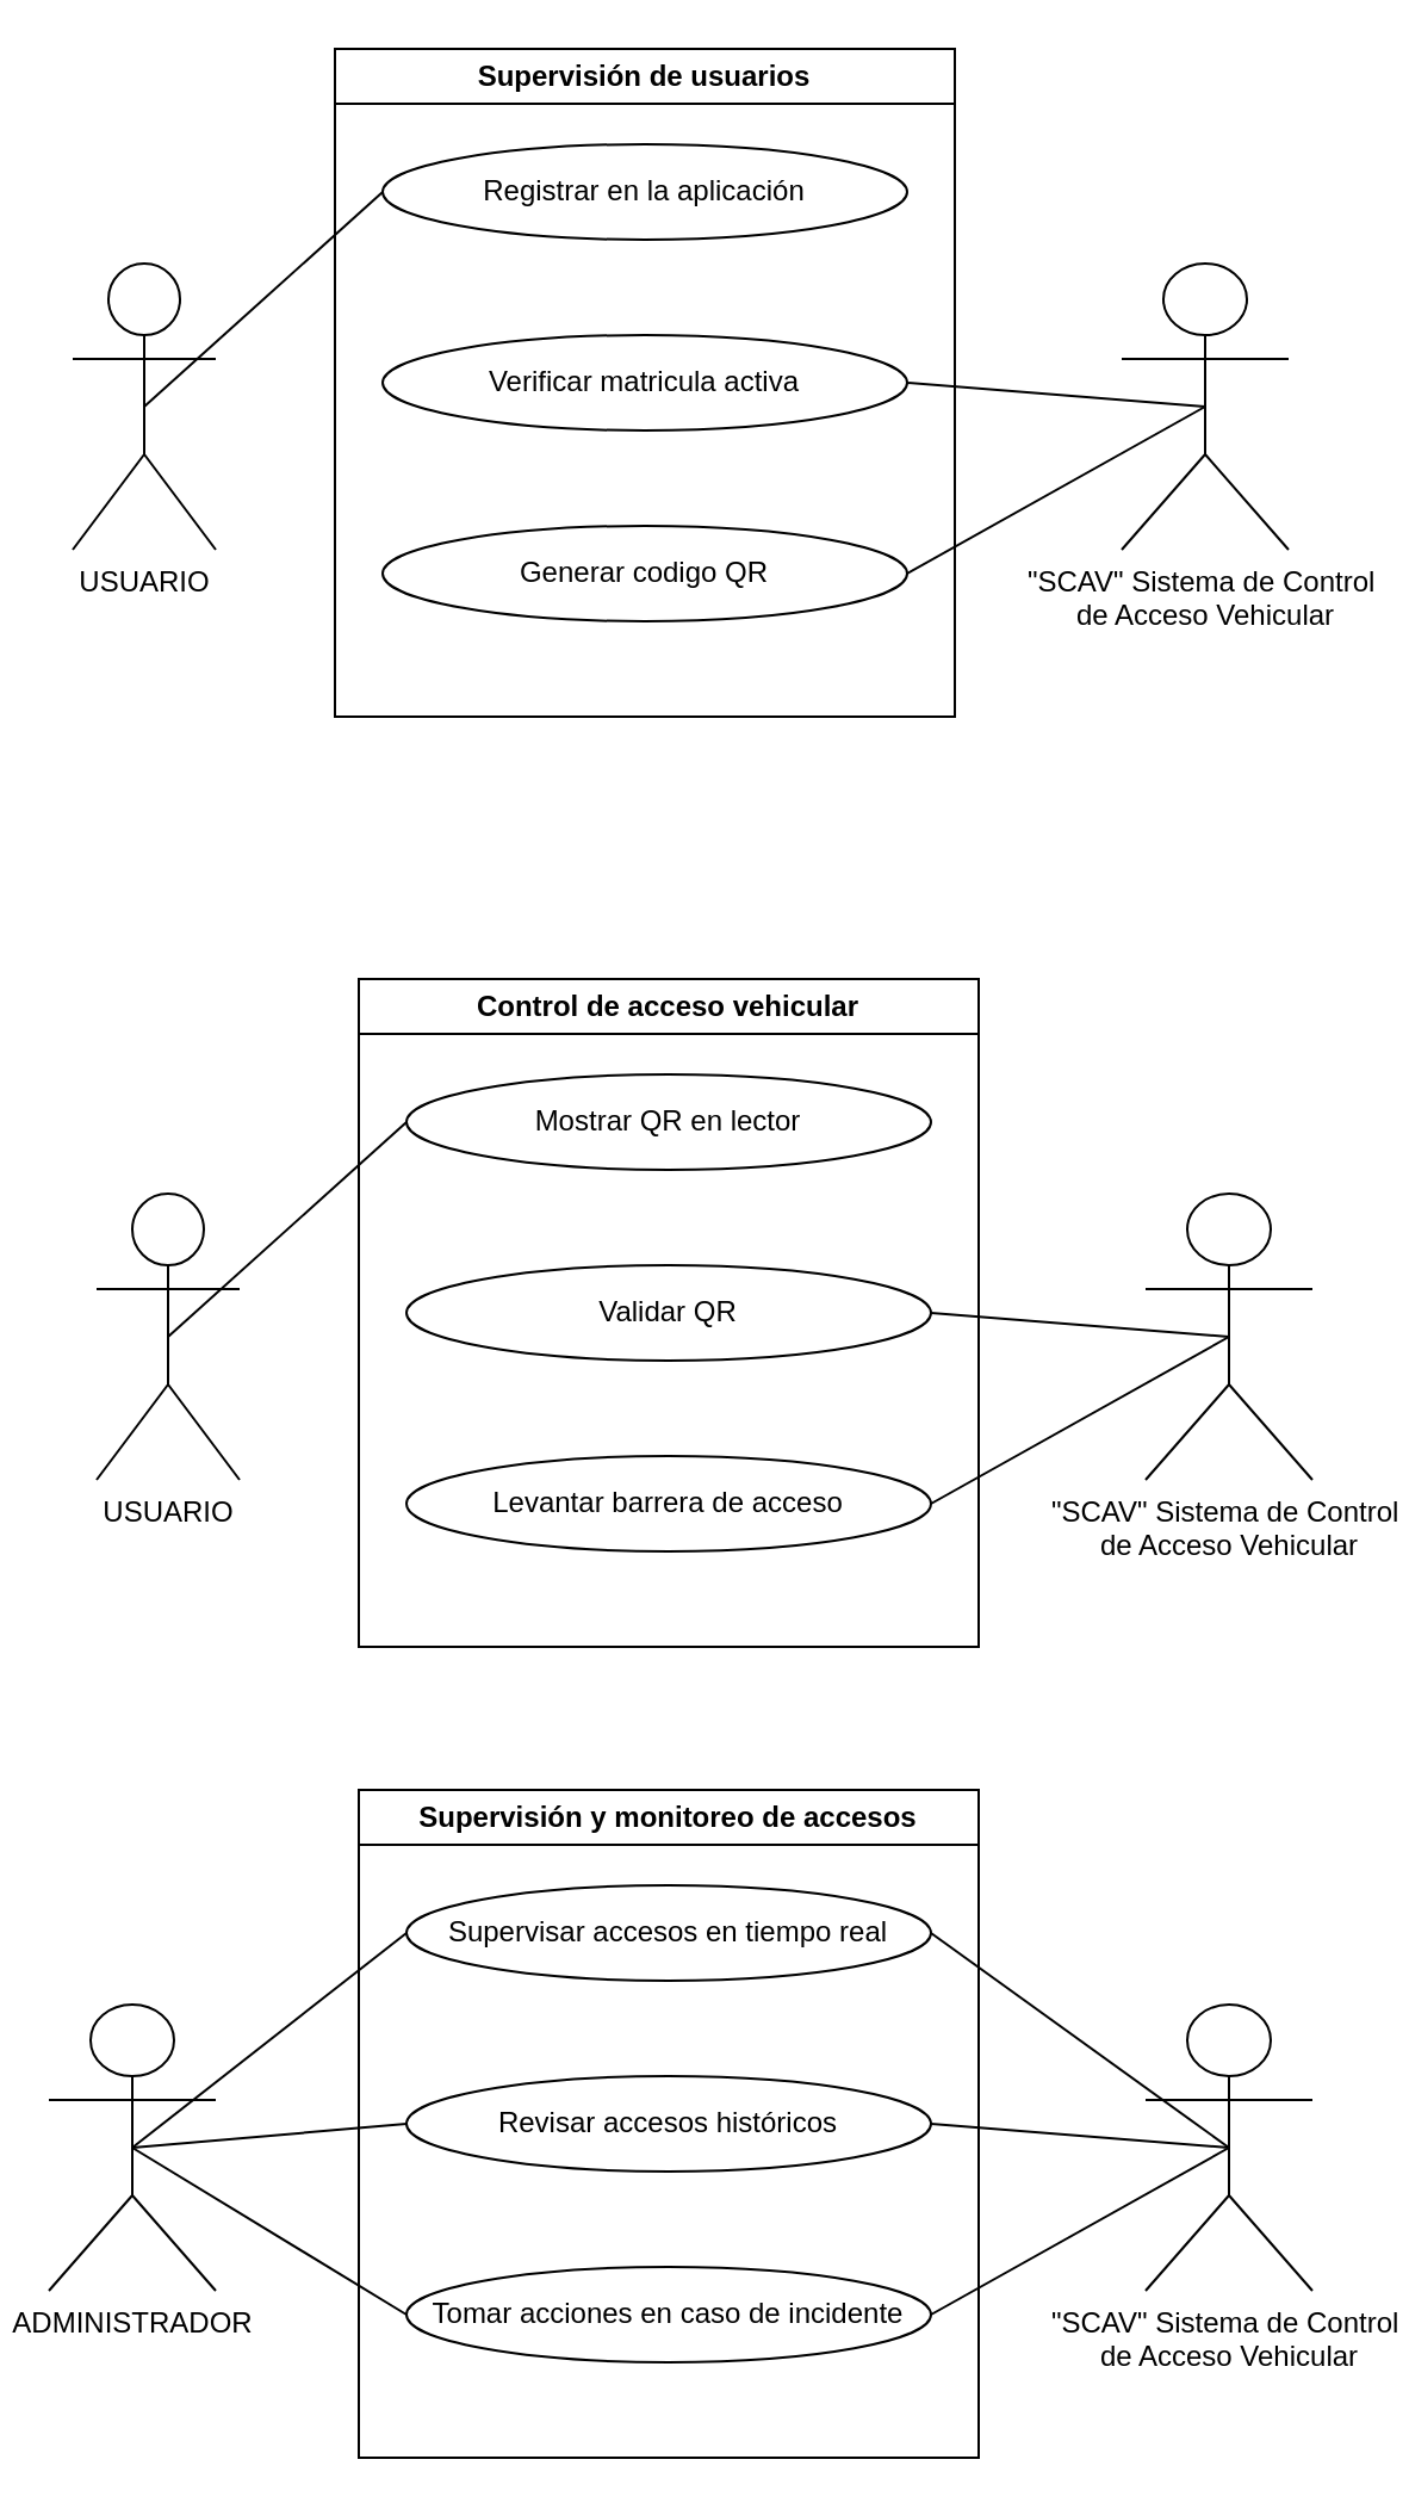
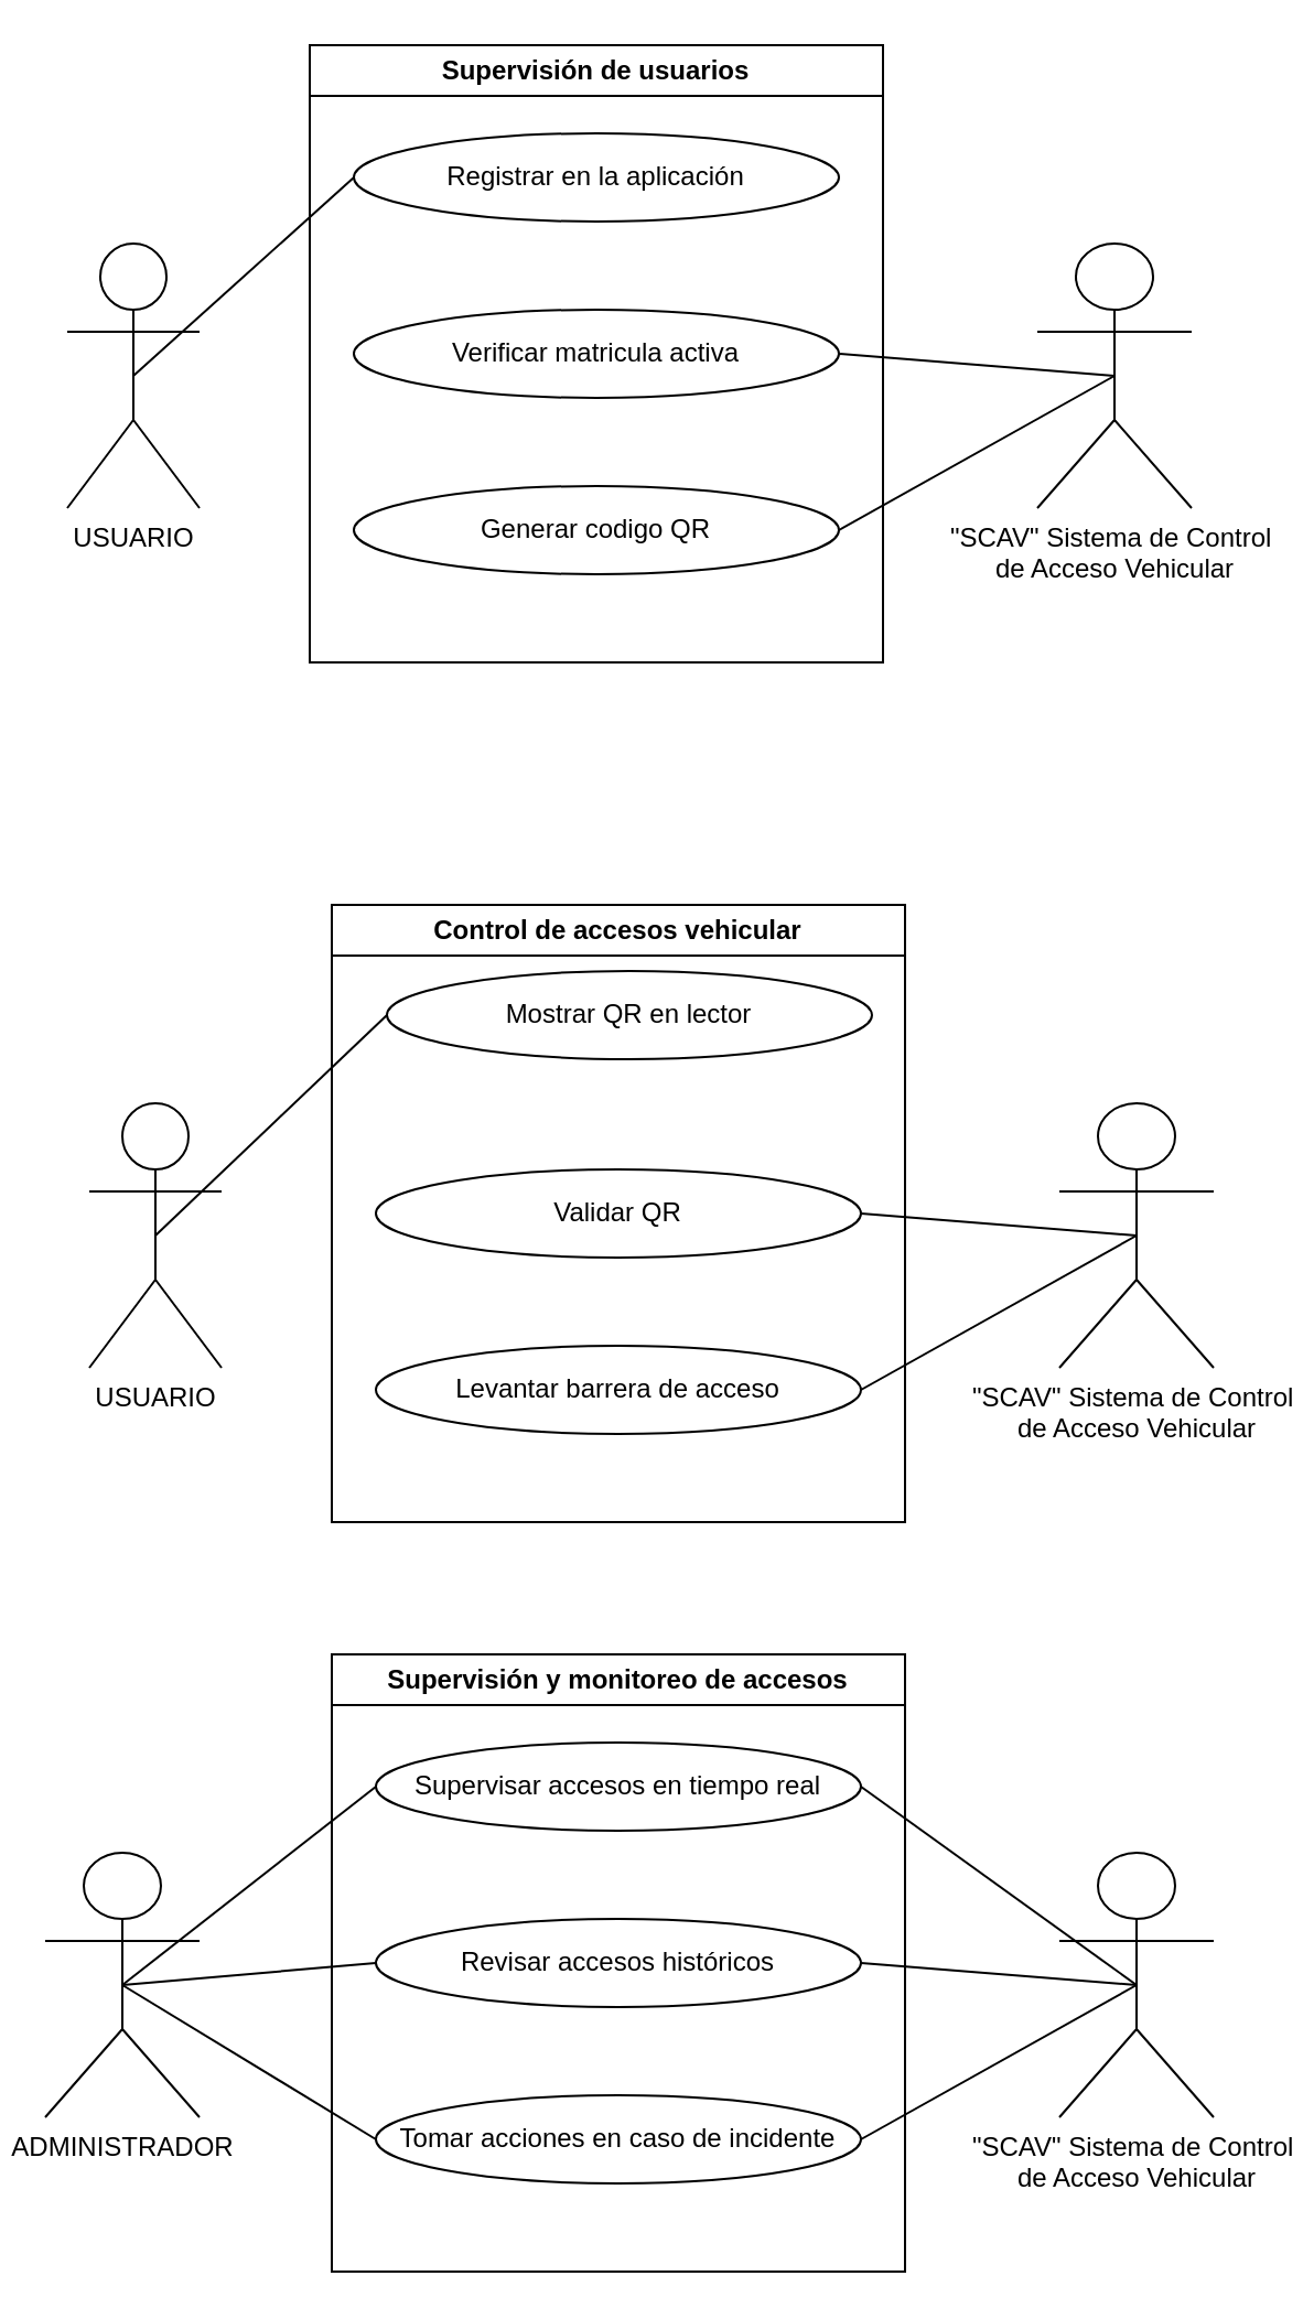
  <mxCell id="0" />
  <mxCell id="1" parent="0" />
  <mxCell id="2" value="USUARIO" style="shape=umlActor;verticalLabelPosition=bottom;verticalAlign=top;html=1;outlineConnect=0;" vertex="1" parent="1"><mxGeometry x="30" y="110" width="60" height="120" as="geometry" /></mxCell>
  <mxCell id="3" value="&quot;SCAV&quot; Sistema de Control&amp;nbsp;&lt;div&gt;de Acceso Vehicular&lt;/div&gt;" style="shape=umlActor;verticalLabelPosition=bottom;verticalAlign=top;html=1;outlineConnect=0;" vertex="1" parent="1"><mxGeometry x="470" y="110" width="70" height="120" as="geometry" /></mxCell>
  <mxCell id="4" value="Supervisión de usuarios" style="swimlane;whiteSpace=wrap;html=1;" vertex="1" parent="1"><mxGeometry x="140" y="20" width="260" height="280" as="geometry" /></mxCell>
  <mxCell id="5" value="Registrar en la aplicación" style="ellipse;whiteSpace=wrap;html=1;" vertex="1" parent="4"><mxGeometry x="20" y="40" width="220" height="40" as="geometry" /></mxCell>
  <mxCell id="6" value="Verificar matricula activa" style="ellipse;whiteSpace=wrap;html=1;" vertex="1" parent="4"><mxGeometry x="20" y="120" width="220" height="40" as="geometry" /></mxCell>
  <mxCell id="7" value="Generar codigo QR" style="ellipse;whiteSpace=wrap;html=1;" vertex="1" parent="4"><mxGeometry x="20" y="200" width="220" height="40" as="geometry" /></mxCell>
  <mxCell id="8" value="ADMINISTRADOR" style="shape=umlActor;verticalLabelPosition=bottom;verticalAlign=top;html=1;outlineConnect=0;" vertex="1" parent="1"><mxGeometry x="20" y="840" width="70" height="120" as="geometry" /></mxCell>
  <mxCell id="9" value="" style="endArrow=none;html=1;rounded=0;entryX=0;entryY=0.5;entryDx=0;entryDy=0;exitX=0.5;exitY=0.5;exitDx=0;exitDy=0;exitPerimeter=0;" edge="1" parent="1" source="2" target="5"><mxGeometry width="50" height="50" relative="1" as="geometry"><mxPoint x="160" y="170" as="sourcePoint" /><mxPoint x="210" y="120" as="targetPoint" /></mxGeometry></mxCell>
  <mxCell id="10" value="" style="endArrow=none;html=1;rounded=0;entryX=0.5;entryY=0.5;entryDx=0;entryDy=0;exitX=1;exitY=0.5;exitDx=0;exitDy=0;entryPerimeter=0;" edge="1" parent="1" source="6" target="3"><mxGeometry width="50" height="50" relative="1" as="geometry"><mxPoint x="380" y="155" as="sourcePoint" /><mxPoint x="505" y="185" as="targetPoint" /></mxGeometry></mxCell>
  <mxCell id="11" value="" style="endArrow=none;html=1;rounded=0;entryX=0.5;entryY=0.5;entryDx=0;entryDy=0;exitX=1;exitY=0.5;exitDx=0;exitDy=0;entryPerimeter=0;" edge="1" parent="1" source="7" target="3"><mxGeometry width="50" height="50" relative="1" as="geometry"><mxPoint x="380" y="230" as="sourcePoint" /><mxPoint x="505" y="240" as="targetPoint" /></mxGeometry></mxCell>
  <mxCell id="12" value="USUARIO" style="shape=umlActor;verticalLabelPosition=bottom;verticalAlign=top;html=1;outlineConnect=0;" vertex="1" parent="1"><mxGeometry x="40" y="500" width="60" height="120" as="geometry" /></mxCell>
  <mxCell id="13" value="&quot;SCAV&quot; Sistema de Control&amp;nbsp;&lt;div&gt;de Acceso Vehicular&lt;/div&gt;" style="shape=umlActor;verticalLabelPosition=bottom;verticalAlign=top;html=1;outlineConnect=0;" vertex="1" parent="1"><mxGeometry x="480" y="500" width="70" height="120" as="geometry" /></mxCell>
- <mxCell id="14" value="Control de acceso vehicular" style="swimlane;whiteSpace=wrap;html=1;startSize=23;" vertex="1" parent="1"><mxGeometry x="150" y="410" width="260" height="280" as="geometry" /></mxCell>
- <mxCell id="15" value="Mostrar QR en lector" style="ellipse;whiteSpace=wrap;html=1;" vertex="1" parent="14"><mxGeometry x="20" y="40" width="220" height="40" as="geometry" /></mxCell>
+ <mxCell id="14" value="Control de accesos vehicular" style="swimlane;whiteSpace=wrap;html=1;startSize=23;" vertex="1" parent="1"><mxGeometry x="150" y="410" width="260" height="280" as="geometry" /></mxCell>
+ <mxCell id="15" value="Mostrar QR en lector" style="ellipse;whiteSpace=wrap;html=1;" vertex="1" parent="14"><mxGeometry x="25" y="30" width="220" height="40" as="geometry" /></mxCell>
  <mxCell id="16" value="Validar QR" style="ellipse;whiteSpace=wrap;html=1;" vertex="1" parent="14"><mxGeometry x="20" y="120" width="220" height="40" as="geometry" /></mxCell>
  <mxCell id="17" value="Levantar barrera de acceso" style="ellipse;whiteSpace=wrap;html=1;" vertex="1" parent="14"><mxGeometry x="20" y="200" width="220" height="40" as="geometry" /></mxCell>
  <mxCell id="18" value="" style="endArrow=none;html=1;rounded=0;entryX=0;entryY=0.5;entryDx=0;entryDy=0;exitX=0.5;exitY=0.5;exitDx=0;exitDy=0;exitPerimeter=0;" edge="1" parent="1" source="12" target="15"><mxGeometry width="50" height="50" relative="1" as="geometry"><mxPoint x="170" y="560" as="sourcePoint" /><mxPoint x="220" y="510" as="targetPoint" /></mxGeometry></mxCell>
  <mxCell id="19" value="" style="endArrow=none;html=1;rounded=0;entryX=0.5;entryY=0.5;entryDx=0;entryDy=0;exitX=1;exitY=0.5;exitDx=0;exitDy=0;entryPerimeter=0;" edge="1" parent="1" source="16" target="13"><mxGeometry width="50" height="50" relative="1" as="geometry"><mxPoint x="390" y="545" as="sourcePoint" /><mxPoint x="515" y="575" as="targetPoint" /></mxGeometry></mxCell>
  <mxCell id="20" value="" style="endArrow=none;html=1;rounded=0;entryX=0.5;entryY=0.5;entryDx=0;entryDy=0;exitX=1;exitY=0.5;exitDx=0;exitDy=0;entryPerimeter=0;" edge="1" parent="1" source="17" target="13"><mxGeometry width="50" height="50" relative="1" as="geometry"><mxPoint x="390" y="620" as="sourcePoint" /><mxPoint x="515" y="630" as="targetPoint" /></mxGeometry></mxCell>
  <mxCell id="21" value="&quot;SCAV&quot; Sistema de Control&amp;nbsp;&lt;div&gt;de Acceso Vehicular&lt;/div&gt;" style="shape=umlActor;verticalLabelPosition=bottom;verticalAlign=top;html=1;outlineConnect=0;" vertex="1" parent="1"><mxGeometry x="480" y="840" width="70" height="120" as="geometry" /></mxCell>
  <mxCell id="22" value="Supervisión y monitoreo de accesos" style="swimlane;whiteSpace=wrap;html=1;startSize=23;" vertex="1" parent="1"><mxGeometry x="150" y="750" width="260" height="280" as="geometry" /></mxCell>
  <mxCell id="23" value="Supervisar accesos en tiempo real" style="ellipse;whiteSpace=wrap;html=1;" vertex="1" parent="22"><mxGeometry x="20" y="40" width="220" height="40" as="geometry" /></mxCell>
  <mxCell id="24" value="Revisar accesos históricos" style="ellipse;whiteSpace=wrap;html=1;" vertex="1" parent="22"><mxGeometry x="20" y="120" width="220" height="40" as="geometry" /></mxCell>
  <mxCell id="25" value="Tomar acciones en caso de incidente" style="ellipse;whiteSpace=wrap;html=1;" vertex="1" parent="22"><mxGeometry x="20" y="200" width="220" height="40" as="geometry" /></mxCell>
  <mxCell id="26" value="" style="endArrow=none;html=1;rounded=0;entryX=0;entryY=0.5;entryDx=0;entryDy=0;exitX=0.5;exitY=0.5;exitDx=0;exitDy=0;exitPerimeter=0;" edge="1" parent="1" source="8" target="23"><mxGeometry width="50" height="50" relative="1" as="geometry"><mxPoint x="70" y="900" as="sourcePoint" /><mxPoint x="220" y="850" as="targetPoint" /></mxGeometry></mxCell>
  <mxCell id="27" value="" style="endArrow=none;html=1;rounded=0;entryX=0.5;entryY=0.5;entryDx=0;entryDy=0;exitX=1;exitY=0.5;exitDx=0;exitDy=0;entryPerimeter=0;" edge="1" parent="1" source="24" target="21"><mxGeometry width="50" height="50" relative="1" as="geometry"><mxPoint x="390" y="885" as="sourcePoint" /><mxPoint x="515" y="915" as="targetPoint" /></mxGeometry></mxCell>
  <mxCell id="28" value="" style="endArrow=none;html=1;rounded=0;entryX=0.5;entryY=0.5;entryDx=0;entryDy=0;exitX=1;exitY=0.5;exitDx=0;exitDy=0;entryPerimeter=0;" edge="1" parent="1" source="25" target="21"><mxGeometry width="50" height="50" relative="1" as="geometry"><mxPoint x="390" y="960" as="sourcePoint" /><mxPoint x="515" y="970" as="targetPoint" /></mxGeometry></mxCell>
  <mxCell id="29" value="" style="endArrow=none;html=1;rounded=0;entryX=0;entryY=0.5;entryDx=0;entryDy=0;exitX=0.5;exitY=0.5;exitDx=0;exitDy=0;exitPerimeter=0;" edge="1" parent="1" source="8" target="24"><mxGeometry width="50" height="50" relative="1" as="geometry"><mxPoint x="60" y="900" as="sourcePoint" /><mxPoint x="180" y="820" as="targetPoint" /></mxGeometry></mxCell>
  <mxCell id="30" value="" style="endArrow=none;html=1;rounded=0;entryX=0;entryY=0.5;entryDx=0;entryDy=0;exitX=0.5;exitY=0.5;exitDx=0;exitDy=0;exitPerimeter=0;" edge="1" parent="1" source="8" target="25"><mxGeometry width="50" height="50" relative="1" as="geometry"><mxPoint x="85" y="930" as="sourcePoint" /><mxPoint x="200" y="840" as="targetPoint" /></mxGeometry></mxCell>
  <mxCell id="31" value="" style="endArrow=none;html=1;rounded=0;entryX=0.5;entryY=0.5;entryDx=0;entryDy=0;exitX=1;exitY=0.5;exitDx=0;exitDy=0;entryPerimeter=0;" edge="1" parent="1" source="23" target="21"><mxGeometry width="50" height="50" relative="1" as="geometry"><mxPoint x="400" y="900" as="sourcePoint" /><mxPoint x="525" y="910" as="targetPoint" /></mxGeometry></mxCell>
